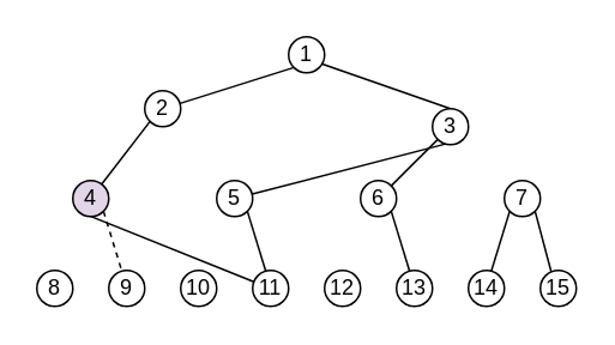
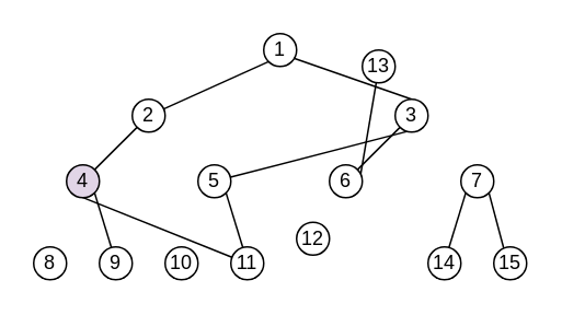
  <mxCell id="0" />
  <mxCell id="1" parent="0" />
  <mxCell id="2" style="edgeStyle=none;rounded=0;orthogonalLoop=1;jettySize=auto;html=1;exitX=0;exitY=1;exitDx=0;exitDy=0;endArrow=none;endFill=0;" parent="1" source="3" target="9" edge="1"><mxGeometry relative="1" as="geometry" /></mxCell>
  <mxCell id="3" value="1" style="ellipse;whiteSpace=wrap;html=1;aspect=fixed;" parent="1" vertex="1"><mxGeometry x="160" y="20" width="20" height="20" as="geometry" /></mxCell>
  <mxCell id="4" style="edgeStyle=none;rounded=0;orthogonalLoop=1;jettySize=auto;html=1;exitX=0;exitY=1;exitDx=0;exitDy=0;endArrow=none;endFill=0;" parent="1" source="7" target="16" edge="1"><mxGeometry relative="1" as="geometry" /></mxCell>
  <mxCell id="5" style="edgeStyle=none;rounded=0;orthogonalLoop=1;jettySize=auto;html=1;exitX=0.5;exitY=0;exitDx=0;exitDy=0;entryX=0.917;entryY=0.75;entryDx=0;entryDy=0;entryPerimeter=0;endArrow=none;endFill=0;" parent="1" source="7" target="3" edge="1"><mxGeometry relative="1" as="geometry" /></mxCell>
  <mxCell id="6" style="edgeStyle=none;rounded=0;orthogonalLoop=1;jettySize=auto;html=1;exitX=1;exitY=1;exitDx=0;exitDy=0;endArrow=none;endFill=0;" parent="1" source="7" target="14" edge="1"><mxGeometry relative="1" as="geometry" /></mxCell>
  <mxCell id="7" value="3" style="ellipse;whiteSpace=wrap;html=1;aspect=fixed;" parent="1" vertex="1"><mxGeometry x="240" y="60" width="20" height="20" as="geometry" /></mxCell>
  <mxCell id="8" style="edgeStyle=none;rounded=0;orthogonalLoop=1;jettySize=auto;html=1;exitX=0;exitY=1;exitDx=0;exitDy=0;endArrow=none;endFill=0;" parent="1" source="9" target="12" edge="1"><mxGeometry relative="1" as="geometry" /></mxCell>
- <mxCell id="9" value="2" style="ellipse;whiteSpace=wrap;html=1;aspect=fixed;" parent="1" vertex="1"><mxGeometry x="80" y="50" width="20" height="20" as="geometry" /></mxCell>
+ <mxCell id="9" value="2" style="ellipse;whiteSpace=wrap;html=1;aspect=fixed;" parent="1" vertex="1"><mxGeometry x="80" y="60" width="20" height="20" as="geometry" /></mxCell>
  <mxCell id="10" style="edgeStyle=none;rounded=0;orthogonalLoop=1;jettySize=auto;html=1;exitX=0;exitY=1;exitDx=0;exitDy=0;endArrow=none;endFill=0;" parent="1" source="12" target="22" edge="1"><mxGeometry relative="1" as="geometry" /></mxCell>
- <mxCell id="11" style="edgeStyle=none;rounded=0;orthogonalLoop=1;jettySize=auto;html=1;exitX=1;exitY=1;exitDx=0;exitDy=0;endArrow=none;endFill=0;dashed=1;" parent="1" source="12" target="21" edge="1"><mxGeometry relative="1" as="geometry" /></mxCell>
+ <mxCell id="11" style="edgeStyle=none;rounded=0;orthogonalLoop=1;jettySize=auto;html=1;exitX=1;exitY=1;exitDx=0;exitDy=0;endArrow=none;endFill=0;" parent="1" source="12" target="21" edge="1"><mxGeometry relative="1" as="geometry" /></mxCell>
  <mxCell id="12" value="4" style="ellipse;whiteSpace=wrap;html=1;aspect=fixed;fillColor=#e1d5e7;" parent="1" vertex="1"><mxGeometry x="40" y="100" width="20" height="20" as="geometry" /></mxCell>
  <mxCell id="13" style="edgeStyle=none;rounded=0;orthogonalLoop=1;jettySize=auto;html=1;exitX=1;exitY=1;exitDx=0;exitDy=0;endArrow=none;endFill=0;" parent="1" source="14" target="22" edge="1"><mxGeometry relative="1" as="geometry" /></mxCell>
  <mxCell id="14" value="5" style="ellipse;whiteSpace=wrap;html=1;aspect=fixed;" parent="1" vertex="1"><mxGeometry x="120" y="100" width="20" height="20" as="geometry" /></mxCell>
  <mxCell id="15" style="edgeStyle=none;rounded=0;orthogonalLoop=1;jettySize=auto;html=1;exitX=1;exitY=1;exitDx=0;exitDy=0;endArrow=none;endFill=0;" parent="1" source="16" target="25" edge="1"><mxGeometry relative="1" as="geometry" /></mxCell>
  <mxCell id="16" value="6" style="ellipse;whiteSpace=wrap;html=1;aspect=fixed;" parent="1" vertex="1"><mxGeometry x="200" y="100" width="20" height="20" as="geometry" /></mxCell>
  <mxCell id="17" style="edgeStyle=none;rounded=0;orthogonalLoop=1;jettySize=auto;html=1;exitX=0;exitY=1;exitDx=0;exitDy=0;endArrow=none;endFill=0;" parent="1" source="19" target="26" edge="1"><mxGeometry relative="1" as="geometry" /></mxCell>
  <mxCell id="18" style="edgeStyle=none;rounded=0;orthogonalLoop=1;jettySize=auto;html=1;exitX=1;exitY=1;exitDx=0;exitDy=0;entryX=0.3;entryY=0.033;entryDx=0;entryDy=0;entryPerimeter=0;endArrow=none;endFill=0;" parent="1" source="19" target="27" edge="1"><mxGeometry relative="1" as="geometry" /></mxCell>
  <mxCell id="19" value="7" style="ellipse;whiteSpace=wrap;html=1;aspect=fixed;" parent="1" vertex="1"><mxGeometry x="280" y="100" width="20" height="20" as="geometry" /></mxCell>
  <mxCell id="20" value="8" style="ellipse;whiteSpace=wrap;html=1;aspect=fixed;" parent="1" vertex="1"><mxGeometry x="20" y="150" width="20" height="20" as="geometry" /></mxCell>
  <mxCell id="21" value="9" style="ellipse;whiteSpace=wrap;html=1;aspect=fixed;" parent="1" vertex="1"><mxGeometry x="60" y="150" width="20" height="20" as="geometry" /></mxCell>
  <mxCell id="22" value="11" style="ellipse;whiteSpace=wrap;html=1;aspect=fixed;" parent="1" vertex="1"><mxGeometry x="140" y="150" width="20" height="20" as="geometry" /></mxCell>
  <mxCell id="23" value="10" style="ellipse;whiteSpace=wrap;html=1;aspect=fixed;" parent="1" vertex="1"><mxGeometry x="100" y="150" width="20" height="20" as="geometry" /></mxCell>
- <mxCell id="24" value="12" style="ellipse;whiteSpace=wrap;html=1;aspect=fixed;" parent="1" vertex="1"><mxGeometry x="180" y="150" width="20" height="20" as="geometry" /></mxCell>
- <mxCell id="25" value="13" style="ellipse;whiteSpace=wrap;html=1;aspect=fixed;" parent="1" vertex="1"><mxGeometry x="220" y="150" width="20" height="20" as="geometry" /></mxCell>
+ <mxCell id="24" value="12" style="ellipse;whiteSpace=wrap;html=1;aspect=fixed;" parent="1" vertex="1"><mxGeometry x="180" y="135" width="20" height="20" as="geometry" /></mxCell>
+ <mxCell id="25" value="13" style="ellipse;whiteSpace=wrap;html=1;aspect=fixed;" parent="1" vertex="1"><mxGeometry x="220" y="30" width="20" height="20" as="geometry" /></mxCell>
  <mxCell id="26" value="14" style="ellipse;whiteSpace=wrap;html=1;aspect=fixed;" parent="1" vertex="1"><mxGeometry x="260" y="150" width="20" height="20" as="geometry" /></mxCell>
  <mxCell id="27" value="15" style="ellipse;whiteSpace=wrap;html=1;aspect=fixed;" parent="1" vertex="1"><mxGeometry x="300" y="150" width="20" height="20" as="geometry" /></mxCell>
